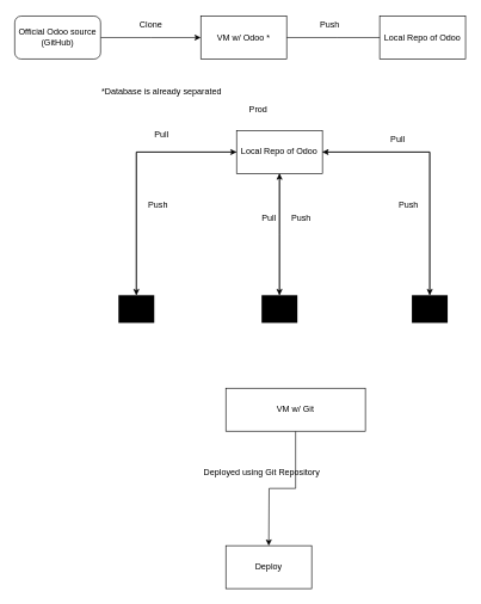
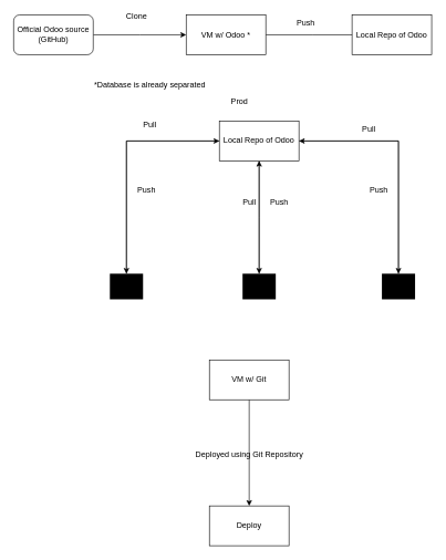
  <mxCell id="0" />
  <mxCell id="1" parent="0" />
  <mxCell id="2" style="edgeStyle=orthogonalEdgeStyle;rounded=0;orthogonalLoop=1;jettySize=auto;html=1;" edge="1" parent="1" source="3"><mxGeometry relative="1" as="geometry"><mxPoint x="280" y="52" as="targetPoint" /></mxGeometry></mxCell>
  <mxCell id="3" value="Official Odoo source (GitHub)" style="whiteSpace=wrap;html=1;rounded=1;" vertex="1" parent="1"><mxGeometry x="20" y="22" width="120" height="60" as="geometry" /></mxCell>
- <mxCell id="4" value="Clone" style="text;html=1;align=center;verticalAlign=middle;resizable=0;points=[];autosize=1;strokeColor=none;fillColor=none;" vertex="1" parent="1"><mxGeometry x="185" y="20" width="50" height="30" as="geometry" /></mxCell>
+ <mxCell id="4" value="Clone" style="text;html=1;align=center;verticalAlign=middle;resizable=0;points=[];autosize=1;strokeColor=none;fillColor=none;" vertex="1" parent="1"><mxGeometry x="180" y="10" width="50" height="30" as="geometry" /></mxCell>
  <mxCell id="5" style="edgeStyle=orthogonalEdgeStyle;rounded=0;orthogonalLoop=1;jettySize=auto;html=1;" edge="1" parent="1" source="6"><mxGeometry relative="1" as="geometry"><mxPoint x="540" y="52" as="targetPoint" /></mxGeometry></mxCell>
  <mxCell id="6" value="VM w/ Odoo *" style="rounded=0;whiteSpace=wrap;html=1;" vertex="1" parent="1"><mxGeometry x="280" y="22" width="120" height="60" as="geometry" /></mxCell>
  <mxCell id="7" value="Local Repo of Odoo" style="whiteSpace=wrap;html=1;" vertex="1" parent="1"><mxGeometry x="530" y="22" width="120" height="60" as="geometry" /></mxCell>
  <mxCell id="8" value="Push" style="text;html=1;align=center;verticalAlign=middle;resizable=0;points=[];autosize=1;strokeColor=none;fillColor=none;" vertex="1" parent="1"><mxGeometry x="435" y="20" width="50" height="30" as="geometry" /></mxCell>
  <mxCell id="9" style="edgeStyle=orthogonalEdgeStyle;rounded=0;orthogonalLoop=1;jettySize=auto;html=1;" edge="1" parent="1" source="12" target="15"><mxGeometry relative="1" as="geometry"><mxPoint x="175" y="402" as="targetPoint" /></mxGeometry></mxCell>
  <mxCell id="10" style="edgeStyle=orthogonalEdgeStyle;rounded=0;orthogonalLoop=1;jettySize=auto;html=1;" edge="1" parent="1" source="12" target="19"><mxGeometry relative="1" as="geometry" /></mxCell>
  <mxCell id="11" style="edgeStyle=orthogonalEdgeStyle;rounded=0;orthogonalLoop=1;jettySize=auto;html=1;" edge="1" parent="1" source="12" target="17"><mxGeometry relative="1" as="geometry" /></mxCell>
  <mxCell id="12" value="Local Repo of Odoo" style="whiteSpace=wrap;html=1;" vertex="1" parent="1"><mxGeometry x="330" y="182" width="120" height="60" as="geometry" /></mxCell>
  <mxCell id="13" value="Prod" style="text;html=1;align=center;verticalAlign=middle;resizable=0;points=[];autosize=1;strokeColor=none;fillColor=none;" vertex="1" parent="1"><mxGeometry x="335" y="137" width="50" height="30" as="geometry" /></mxCell>
  <mxCell id="14" style="edgeStyle=orthogonalEdgeStyle;rounded=0;orthogonalLoop=1;jettySize=auto;html=1;entryX=0;entryY=0.5;entryDx=0;entryDy=0;" edge="1" parent="1" source="15" target="12"><mxGeometry relative="1" as="geometry"><Array as="points"><mxPoint x="190" y="212" /></Array></mxGeometry></mxCell>
  <mxCell id="15" value="" style="sketch=0;verticalLabelPosition=bottom;sketch=0;aspect=fixed;html=1;verticalAlign=top;strokeColor=none;fillColor=#000000;align=center;outlineConnect=0;pointerEvents=1;shape=mxgraph.citrix2.desktop;" vertex="1" parent="1"><mxGeometry x="165" y="412" width="50" height="38.66" as="geometry" /></mxCell>
  <mxCell id="16" style="edgeStyle=orthogonalEdgeStyle;rounded=0;orthogonalLoop=1;jettySize=auto;html=1;" edge="1" parent="1" source="17"><mxGeometry relative="1" as="geometry"><mxPoint x="390" y="242" as="targetPoint" /></mxGeometry></mxCell>
  <mxCell id="17" value="" style="sketch=0;verticalLabelPosition=bottom;sketch=0;aspect=fixed;html=1;verticalAlign=top;strokeColor=none;fillColor=#000000;align=center;outlineConnect=0;pointerEvents=1;shape=mxgraph.citrix2.desktop;" vertex="1" parent="1"><mxGeometry x="365" y="412" width="50" height="38.66" as="geometry" /></mxCell>
  <mxCell id="18" style="edgeStyle=orthogonalEdgeStyle;rounded=0;orthogonalLoop=1;jettySize=auto;html=1;entryX=1;entryY=0.5;entryDx=0;entryDy=0;" edge="1" parent="1" source="19" target="12"><mxGeometry relative="1" as="geometry"><Array as="points"><mxPoint x="600" y="212" /></Array></mxGeometry></mxCell>
  <mxCell id="19" value="" style="sketch=0;verticalLabelPosition=bottom;sketch=0;aspect=fixed;html=1;verticalAlign=top;strokeColor=none;fillColor=#000000;align=center;outlineConnect=0;pointerEvents=1;shape=mxgraph.citrix2.desktop;" vertex="1" parent="1"><mxGeometry x="575" y="412" width="50" height="38.66" as="geometry" /></mxCell>
  <mxCell id="20" value="Pull" style="text;html=1;align=center;verticalAlign=middle;resizable=0;points=[];autosize=1;strokeColor=none;fillColor=none;" vertex="1" parent="1"><mxGeometry x="205" y="172" width="40" height="30" as="geometry" /></mxCell>
  <mxCell id="21" value="Pull" style="text;html=1;align=center;verticalAlign=middle;resizable=0;points=[];autosize=1;strokeColor=none;fillColor=none;" vertex="1" parent="1"><mxGeometry x="355" y="290" width="40" height="30" as="geometry" /></mxCell>
  <mxCell id="22" value="Pull" style="text;html=1;align=center;verticalAlign=middle;resizable=0;points=[];autosize=1;strokeColor=none;fillColor=none;" vertex="1" parent="1"><mxGeometry x="535" y="180" width="40" height="30" as="geometry" /></mxCell>
  <mxCell id="23" value="Push" style="text;html=1;align=center;verticalAlign=middle;resizable=0;points=[];autosize=1;strokeColor=none;fillColor=none;" vertex="1" parent="1"><mxGeometry x="195" y="272" width="50" height="30" as="geometry" /></mxCell>
  <mxCell id="24" value="Push" style="text;html=1;align=center;verticalAlign=middle;resizable=0;points=[];autosize=1;strokeColor=none;fillColor=none;" vertex="1" parent="1"><mxGeometry x="395" y="290" width="50" height="30" as="geometry" /></mxCell>
  <mxCell id="25" value="Push" style="text;html=1;align=center;verticalAlign=middle;resizable=0;points=[];autosize=1;strokeColor=none;fillColor=none;" vertex="1" parent="1"><mxGeometry x="545" y="272" width="50" height="30" as="geometry" /></mxCell>
  <mxCell id="26" style="edgeStyle=orthogonalEdgeStyle;rounded=0;orthogonalLoop=1;jettySize=auto;html=1;" edge="1" parent="1" source="27"><mxGeometry relative="1" as="geometry"><mxPoint x="375" y="762" as="targetPoint" /></mxGeometry></mxCell>
- <mxCell id="27" value="VM w/ Git" style="rounded=0;whiteSpace=wrap;html=1;" vertex="1" parent="1"><mxGeometry x="315" y="542" width="195" height="60" as="geometry" /></mxCell>
+ <mxCell id="27" value="VM w/ Git" style="rounded=0;whiteSpace=wrap;html=1;" vertex="1" parent="1"><mxGeometry x="315" y="542" width="120" height="60" as="geometry" /></mxCell>
  <mxCell id="28" value="Deploy" style="whiteSpace=wrap;html=1;" vertex="1" parent="1"><mxGeometry x="315" y="762" width="120" height="60" as="geometry" /></mxCell>
- <mxCell id="29" value="Deployed using Git Repository" style="text;html=1;align=center;verticalAlign=middle;resizable=0;points=[];autosize=1;strokeColor=none;fillColor=none;" vertex="1" parent="1"><mxGeometry x="275" y="645" width="180" height="30" as="geometry" /></mxCell>
+ <mxCell id="29" value="Deployed using Git Repository" style="text;html=1;align=center;verticalAlign=middle;resizable=0;points=[];autosize=1;strokeColor=none;fillColor=none;" vertex="1" parent="1"><mxGeometry x="285" y="670" width="180" height="30" as="geometry" /></mxCell>
  <mxCell id="30" value="*Database is already separated" style="text;html=1;align=center;verticalAlign=middle;resizable=0;points=[];autosize=1;strokeColor=none;fillColor=none;" vertex="1" parent="1"><mxGeometry x="130" y="112" width="190" height="30" as="geometry" /></mxCell>
